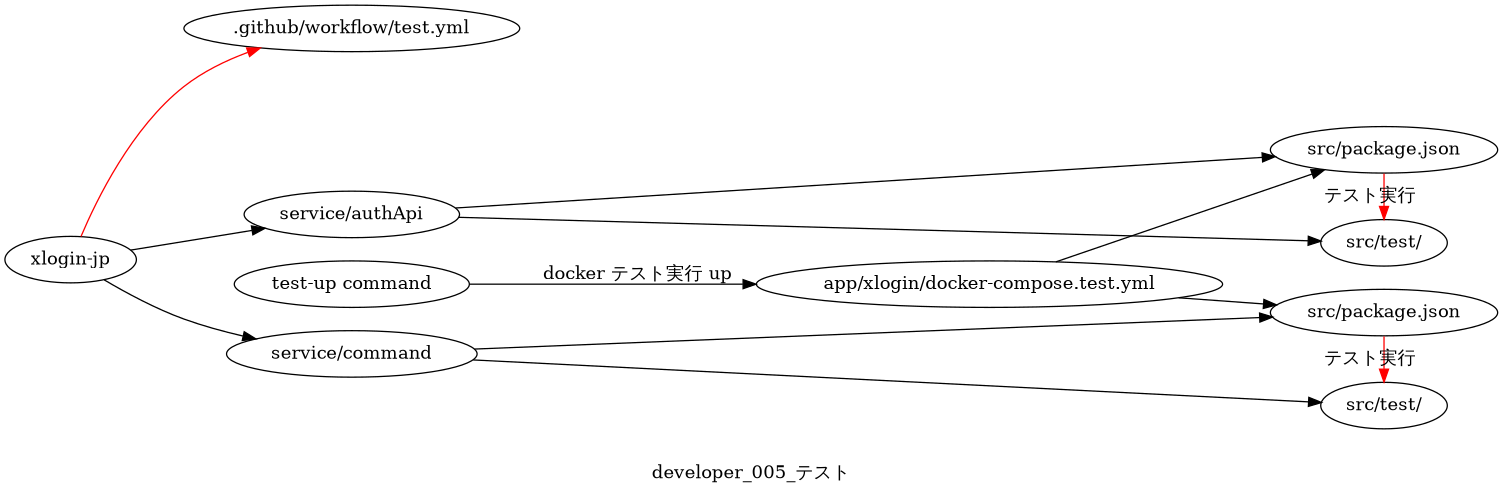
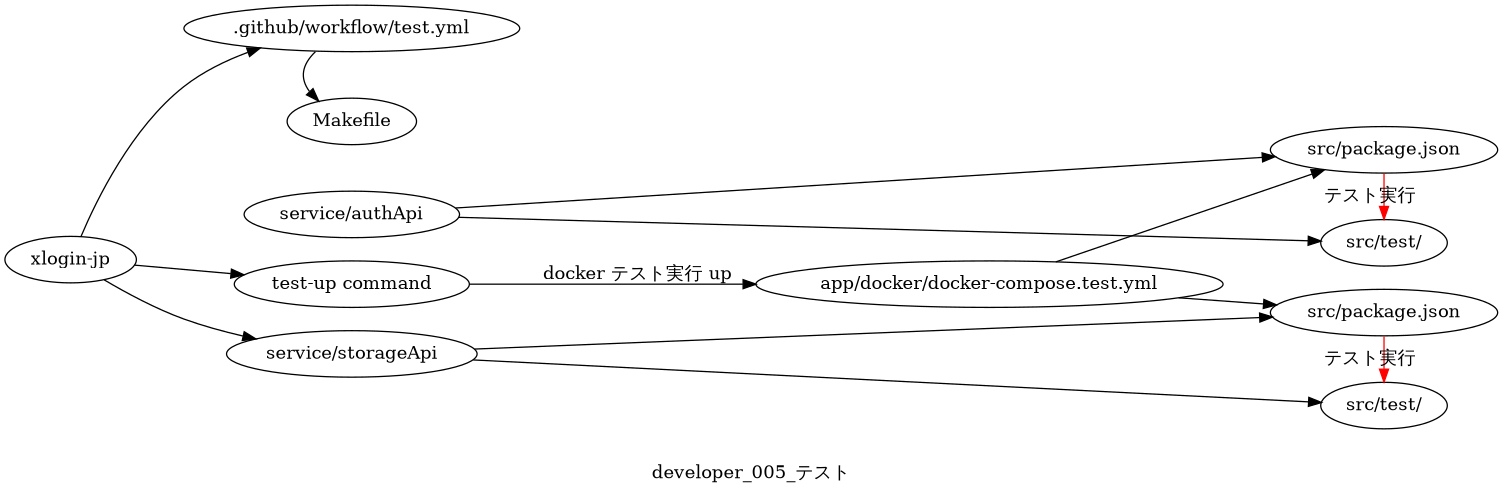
  digraph {
    label="developer_005_テスト"
    rankdir=LR
+   n1 [label=Makefile]
    n2 [label="service/authApi"]
    n3 [label=".github/workflow/test.yml"]
-   n4 [label="service/command"]
+   n4 [label="service/storageApi"]
    n5 [label="src/package.json"]
    n6 [label="src/test/"]
    n7 [label="src/package.json"]
    n8 [label="src/test/"]
    n9 [label="xlogin-jp"]
    n10 [label="test-up command"]
-   n11 [label="app/xlogin/docker-compose.test.yml"]
+   n11 [label="app/docker/docker-compose.test.yml"]
    subgraph sub_1 {
      rank=same
+     n1
      n2
      n3
      n4
    }
    subgraph sub_2 {
      rank=same
      n5
      n6
      n7
      n8
    }
+   n1 -> n2 [style=invis]
    n2 -> n4 [style=invis]
    n2 -> n5
    n2 -> n6
+   n3 -> n1 [style=invis]
+   n3 -> n1
    n4 -> n7
    n4 -> n8
    n5 -> n6 [color=red label="テスト実行"]
    n7 -> n8 [color=red label="テスト実行"]
-   n9 -> n2
-   n9 -> n3 [color=red]
+   n9 -> n10
+   n9 -> n3
    n9 -> n4
    n10 -> n11 [label="docker テスト実行 up"]
    n11 -> n5
    n11 -> n7
  }
